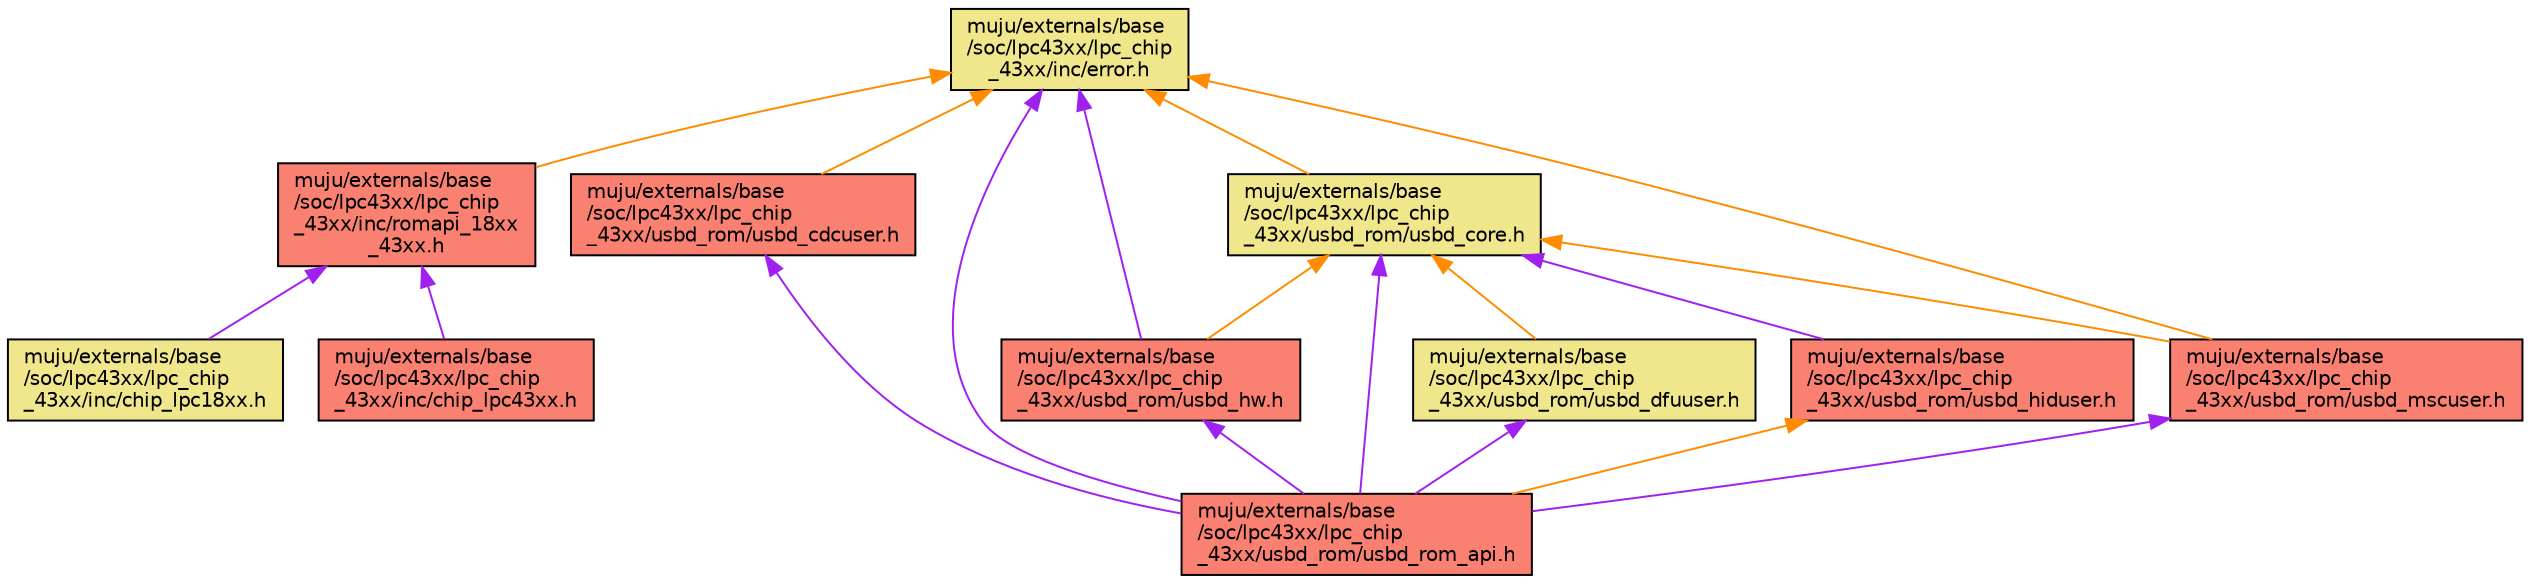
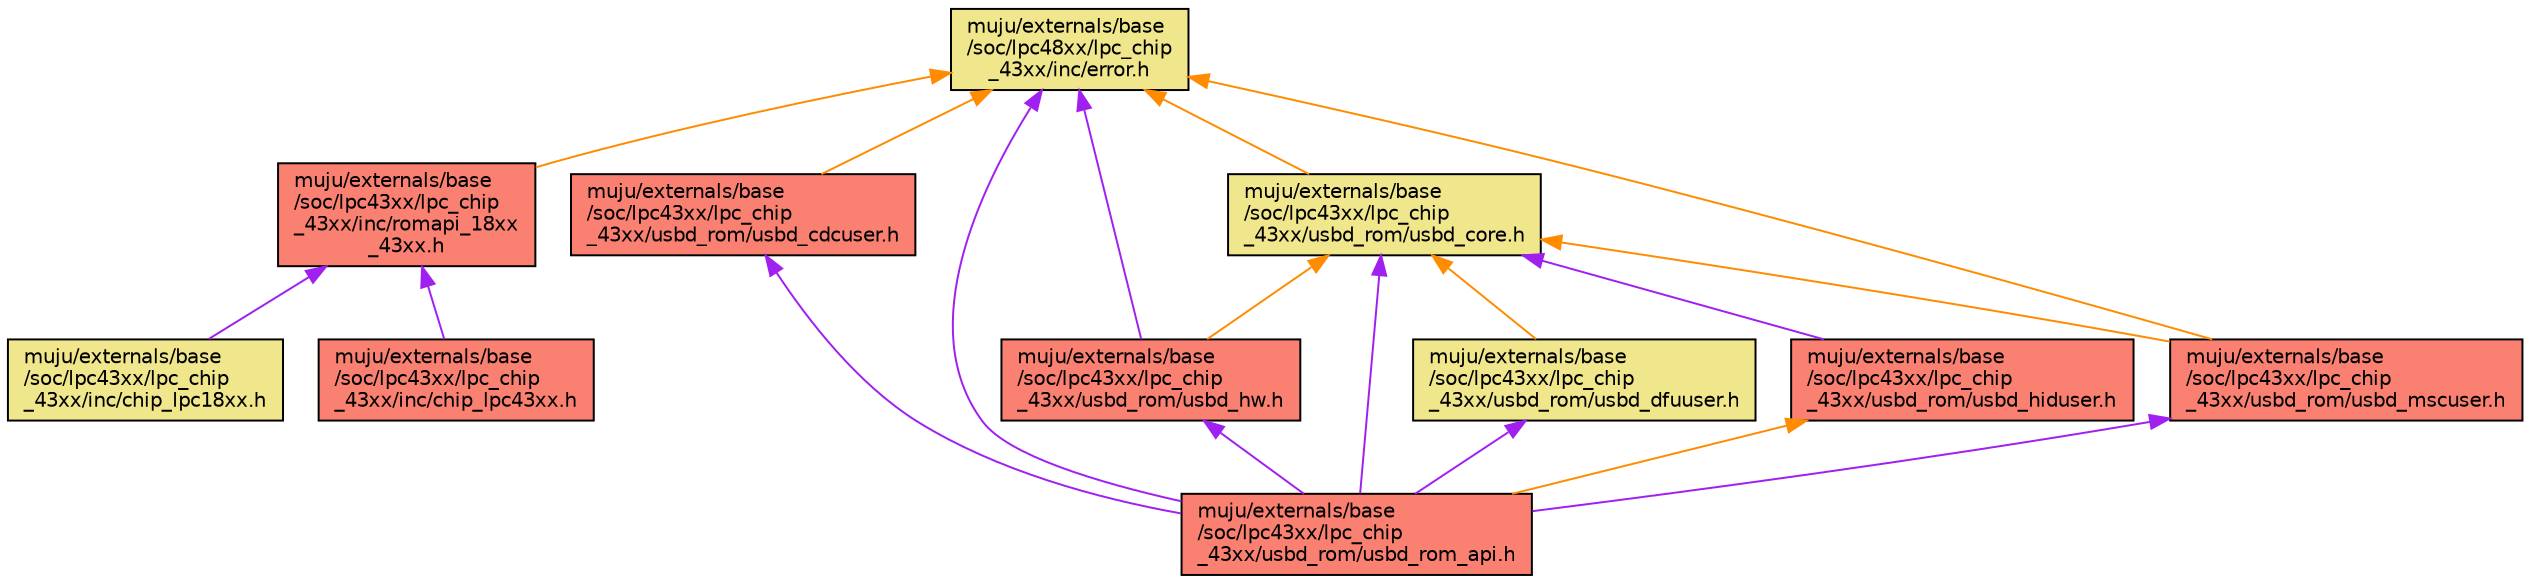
  digraph {
    node [color=black fillcolor=salmon fontname=Helvetica fontsize=10 shape=record style=filled]
    edge [color=purple dir=back fontname=Helvetica fontsize=10 labelfontname=Helvetica labelfontsize=10 style=solid]
-   n1 [fillcolor=khaki fontcolor=black height=0.2 label="muju/externals/base\l/soc/lpc43xx/lpc_chip\l_43xx/inc/error.h" width=0.4]
+   n1 [fillcolor=khaki fontcolor=black height=0.2 label="muju/externals/base\l/soc/lpc48xx/lpc_chip\l_43xx/inc/error.h" width=0.4]
    n2 [height=0.2 label="muju/externals/base\l/soc/lpc43xx/lpc_chip\l_43xx/inc/romapi_18xx\l_43xx.h" width=0.4]
    n3 [height=0.2 label="muju/externals/base\l/soc/lpc43xx/lpc_chip\l_43xx/usbd_rom/usbd_cdcuser.h" width=0.4]
    n4 [height=0.2 label="muju/externals/base\l/soc/lpc43xx/lpc_chip\l_43xx/usbd_rom/usbd_rom_api.h" width=0.4]
    n5 [fillcolor=khaki height=0.2 label="muju/externals/base\l/soc/lpc43xx/lpc_chip\l_43xx/usbd_rom/usbd_core.h" width=0.4]
    n6 [height=0.2 label="muju/externals/base\l/soc/lpc43xx/lpc_chip\l_43xx/usbd_rom/usbd_hw.h" width=0.4]
    n7 [height=0.2 label="muju/externals/base\l/soc/lpc43xx/lpc_chip\l_43xx/usbd_rom/usbd_mscuser.h" width=0.4]
    n8 [fillcolor=khaki height=0.2 label="muju/externals/base\l/soc/lpc43xx/lpc_chip\l_43xx/inc/chip_lpc18xx.h" width=0.4]
    n9 [height=0.2 label="muju/externals/base\l/soc/lpc43xx/lpc_chip\l_43xx/inc/chip_lpc43xx.h" width=0.4]
    n10 [fillcolor=khaki height=0.2 label="muju/externals/base\l/soc/lpc43xx/lpc_chip\l_43xx/usbd_rom/usbd_dfuuser.h" width=0.4]
    n11 [height=0.2 label="muju/externals/base\l/soc/lpc43xx/lpc_chip\l_43xx/usbd_rom/usbd_hiduser.h" width=0.4]
    n1 -> n2 [color=darkorange]
    n1 -> n3 [color=darkorange]
    n1 -> n4
    n1 -> n5 [color=darkorange]
    n1 -> n6
    n1 -> n7 [color=darkorange]
    n2 -> n8
    n2 -> n9
    n3 -> n4
    n5 -> n4
    n5 -> n6 [color=darkorange]
    n5 -> n7 [color=darkorange]
    n5 -> n10 [color=darkorange]
    n5 -> n11
    n6 -> n4
    n7 -> n4
    n10 -> n4
    n11 -> n4 [color=darkorange]
  }
